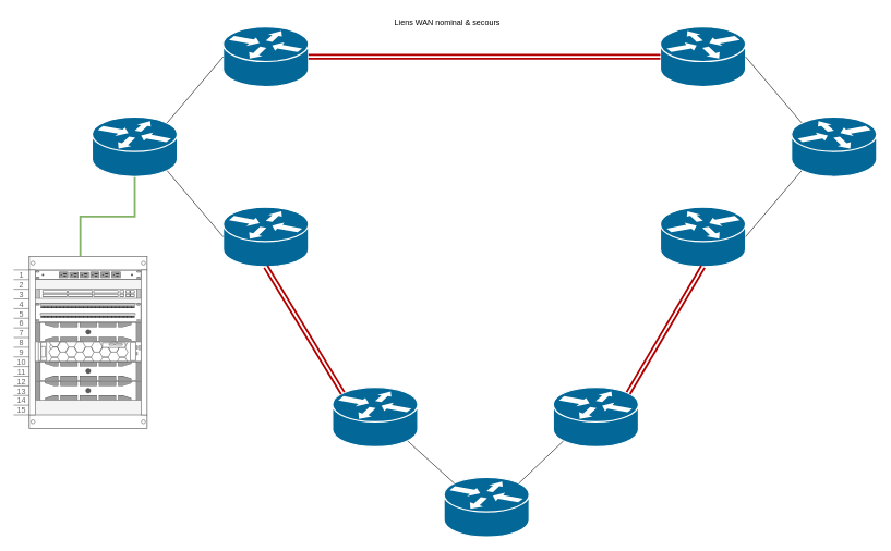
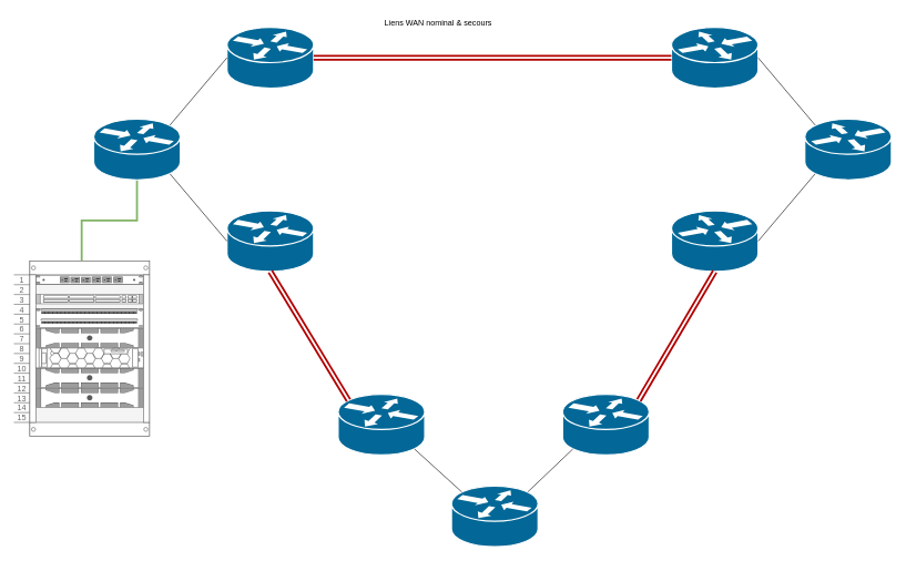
  <mxCell id="0" />
  <mxCell id="1" parent="0" />
  <mxCell id="2" value="" style="strokeColor=#666666;html=1;verticalLabelPosition=bottom;labelBackgroundColor=#ffffff;verticalAlign=top;outlineConnect=0;shadow=0;dashed=0;shape=mxgraph.rackGeneral.rackCabinet3;fillColor2=#f4f4f4;container=1;collapsible=0;childLayout=rack;allowGaps=1;marginLeft=33;marginRight=9;marginTop=21;marginBottom=22;textColor=#666666;numDisp=ascend;" vertex="1" parent="1"><mxGeometry x="20" y="392" width="204" height="260" as="geometry" /></mxCell>
  <mxCell id="3" value="" style="strokeColor=#666666;html=1;labelPosition=right;align=left;spacingLeft=15;shadow=0;dashed=0;outlineConnect=0;shape=mxgraph.rack.dell.power_strip;" vertex="1" parent="2"><mxGeometry x="33" y="21" width="162" height="15" as="geometry" /></mxCell>
  <mxCell id="4" value="" style="shape=mxgraph.rack.cisco.cisco_catalyst_4948_switch;html=1;labelPosition=right;align=left;spacingLeft=15;dashed=0;shadow=0;fillColor=#ffffff;" vertex="1" parent="2"><mxGeometry x="33" y="50" width="162" height="15" as="geometry" /></mxCell>
  <mxCell id="5" value="" style="strokeColor=#666666;html=1;labelPosition=right;align=left;spacingLeft=15;shadow=0;dashed=0;outlineConnect=0;shape=mxgraph.rack.general.cat5e_enhanced_patch_panel_48_ports;" vertex="1" parent="2"><mxGeometry x="33" y="71" width="162" height="30" as="geometry" /></mxCell>
  <mxCell id="6" value="" style="strokeColor=#666666;html=1;labelPosition=right;align=left;spacingLeft=15;shadow=0;dashed=0;outlineConnect=0;shape=mxgraph.rack.dell.dell_poweredge_2u;" vertex="1" parent="2"><mxGeometry x="33" y="101" width="162" height="30" as="geometry" /></mxCell>
  <mxCell id="7" value="" style="strokeColor=#666666;html=1;labelPosition=right;align=left;spacingLeft=15;shadow=0;dashed=0;outlineConnect=0;shape=mxgraph.rack.dell.poweredge_r730xd;" vertex="1" parent="2"><mxGeometry x="33" y="191" width="162" height="30" as="geometry" /></mxCell>
  <mxCell id="8" value="" style="strokeColor=#666666;html=1;labelPosition=right;align=left;spacingLeft=15;shadow=0;dashed=0;outlineConnect=0;shape=mxgraph.rack.dell.poweredge_r730;" vertex="1" parent="2"><mxGeometry x="33" y="161" width="162" height="30" as="geometry" /></mxCell>
  <mxCell id="9" value="" style="strokeColor=#666666;html=1;labelPosition=right;align=left;spacingLeft=15;shadow=0;dashed=0;outlineConnect=0;shape=mxgraph.rack.dell.poweredge_r840;" vertex="1" parent="2"><mxGeometry x="33" y="131" width="162" height="30" as="geometry" /></mxCell>
  <mxCell id="10" style="edgeStyle=orthogonalEdgeStyle;rounded=0;orthogonalLoop=1;jettySize=auto;html=1;exitX=0.5;exitY=1;exitDx=0;exitDy=0;exitPerimeter=0;endArrow=none;endFill=0;strokeWidth=3;fillColor=#d5e8d4;strokeColor=#82b366;" edge="1" parent="1" source="11" target="2"><mxGeometry relative="1" as="geometry" /></mxCell>
  <mxCell id="11" value="" style="shape=mxgraph.cisco.routers.router;sketch=0;html=1;pointerEvents=1;dashed=0;fillColor=#036897;strokeColor=#ffffff;strokeWidth=2;verticalLabelPosition=bottom;verticalAlign=top;align=center;outlineConnect=0;movable=1;resizable=1;rotatable=1;deletable=1;editable=1;locked=0;connectable=1;container=0;" vertex="1" parent="1"><mxGeometry x="140" y="178.675" width="130.362" height="91.411" as="geometry" /></mxCell>
  <mxCell id="12" value="" style="shape=mxgraph.cisco.routers.router;sketch=0;html=1;pointerEvents=1;dashed=0;fillColor=#036897;strokeColor=#ffffff;strokeWidth=2;verticalLabelPosition=bottom;verticalAlign=top;align=center;outlineConnect=0;movable=1;resizable=1;rotatable=1;deletable=1;editable=1;locked=0;connectable=1;container=0;" vertex="1" parent="1"><mxGeometry x="340.557" y="40.697" width="130.362" height="91.411" as="geometry" /></mxCell>
  <mxCell id="13" value="" style="shape=mxgraph.cisco.routers.router;sketch=0;html=1;pointerEvents=1;dashed=0;fillColor=#036897;strokeColor=#ffffff;strokeWidth=2;verticalLabelPosition=bottom;verticalAlign=top;align=center;outlineConnect=0;movable=1;resizable=1;rotatable=1;deletable=1;editable=1;locked=0;connectable=1;container=0;" vertex="1" parent="1"><mxGeometry x="340.557" y="316.654" width="130.362" height="91.411" as="geometry" /></mxCell>
  <mxCell id="14" style="rounded=0;orthogonalLoop=1;jettySize=auto;html=1;exitX=0.88;exitY=0.9;exitDx=0;exitDy=0;exitPerimeter=0;entryX=0;entryY=0.5;entryDx=0;entryDy=0;entryPerimeter=0;endArrow=none;endFill=0;movable=1;resizable=1;rotatable=1;deletable=1;editable=1;locked=0;connectable=1;" edge="1" parent="1" source="11" target="13"><mxGeometry relative="1" as="geometry" /></mxCell>
  <mxCell id="15" style="rounded=0;orthogonalLoop=1;jettySize=auto;html=1;exitX=0.88;exitY=0.1;exitDx=0;exitDy=0;exitPerimeter=0;entryX=0;entryY=0.5;entryDx=0;entryDy=0;entryPerimeter=0;endArrow=none;endFill=0;movable=1;resizable=1;rotatable=1;deletable=1;editable=1;locked=0;connectable=1;" edge="1" parent="1" source="11" target="12"><mxGeometry relative="1" as="geometry" /></mxCell>
  <mxCell id="16" value="" style="shape=mxgraph.cisco.routers.router;sketch=0;html=1;pointerEvents=1;dashed=0;fillColor=#036897;strokeColor=#ffffff;strokeWidth=2;verticalLabelPosition=bottom;verticalAlign=top;align=center;outlineConnect=0;flipH=1;flipV=0;movable=1;resizable=1;rotatable=1;deletable=1;editable=1;locked=0;connectable=1;container=0;" vertex="1" parent="1"><mxGeometry x="1209.638" y="178.675" width="130.362" height="91.411" as="geometry" /></mxCell>
  <mxCell id="17" value="" style="shape=mxgraph.cisco.routers.router;sketch=0;html=1;pointerEvents=1;dashed=0;fillColor=#036897;strokeColor=#ffffff;strokeWidth=2;verticalLabelPosition=bottom;verticalAlign=top;align=center;outlineConnect=0;flipH=1;flipV=0;movable=1;resizable=1;rotatable=1;deletable=1;editable=1;locked=0;connectable=1;container=0;" vertex="1" parent="1"><mxGeometry x="1009.081" y="40.697" width="130.362" height="91.411" as="geometry" /></mxCell>
  <mxCell id="18" value="" style="shape=mxgraph.cisco.routers.router;sketch=0;html=1;pointerEvents=1;dashed=0;fillColor=#036897;strokeColor=#ffffff;strokeWidth=2;verticalLabelPosition=bottom;verticalAlign=top;align=center;outlineConnect=0;flipH=1;flipV=0;movable=1;resizable=1;rotatable=1;deletable=1;editable=1;locked=0;connectable=1;container=0;" vertex="1" parent="1"><mxGeometry x="1009.081" y="316.654" width="130.362" height="91.411" as="geometry" /></mxCell>
  <mxCell id="19" style="rounded=0;orthogonalLoop=1;jettySize=auto;html=1;exitX=0.88;exitY=0.9;exitDx=0;exitDy=0;exitPerimeter=0;entryX=0;entryY=0.5;entryDx=0;entryDy=0;entryPerimeter=0;endArrow=none;endFill=0;movable=1;resizable=1;rotatable=1;deletable=1;editable=1;locked=0;connectable=1;" edge="1" parent="1" source="16" target="18"><mxGeometry relative="1" as="geometry" /></mxCell>
  <mxCell id="20" style="rounded=0;orthogonalLoop=1;jettySize=auto;html=1;exitX=1;exitY=0.5;exitDx=0;exitDy=0;exitPerimeter=0;endArrow=none;endFill=0;shape=link;fillColor=#e51400;strokeColor=#B20000;strokeWidth=3;movable=1;resizable=1;rotatable=1;deletable=1;editable=1;locked=0;connectable=1;" edge="1" parent="1" source="12" target="17"><mxGeometry relative="1" as="geometry" /></mxCell>
  <mxCell id="21" style="rounded=0;orthogonalLoop=1;jettySize=auto;html=1;exitX=0.88;exitY=0.1;exitDx=0;exitDy=0;exitPerimeter=0;entryX=0;entryY=0.5;entryDx=0;entryDy=0;entryPerimeter=0;endArrow=none;endFill=0;movable=1;resizable=1;rotatable=1;deletable=1;editable=1;locked=0;connectable=1;" edge="1" parent="1" source="16" target="17"><mxGeometry relative="1" as="geometry" /></mxCell>
  <mxCell id="22" value="" style="shape=mxgraph.cisco.routers.router;sketch=0;html=1;pointerEvents=1;dashed=0;fillColor=#036897;strokeColor=#ffffff;strokeWidth=2;verticalLabelPosition=bottom;verticalAlign=top;align=center;outlineConnect=0;movable=1;resizable=1;rotatable=1;deletable=1;editable=1;locked=0;connectable=1;container=0;" vertex="1" parent="1"><mxGeometry x="507.688" y="592.611" width="130.362" height="91.411" as="geometry" /></mxCell>
  <mxCell id="23" value="" style="shape=mxgraph.cisco.routers.router;sketch=0;html=1;pointerEvents=1;dashed=0;fillColor=#036897;strokeColor=#ffffff;strokeWidth=2;verticalLabelPosition=bottom;verticalAlign=top;align=center;outlineConnect=0;movable=1;resizable=1;rotatable=1;deletable=1;editable=1;locked=0;connectable=1;container=0;" vertex="1" parent="1"><mxGeometry x="845.292" y="592.611" width="130.362" height="91.411" as="geometry" /></mxCell>
  <mxCell id="24" value="" style="shape=mxgraph.cisco.routers.router;sketch=0;html=1;pointerEvents=1;dashed=0;fillColor=#036897;strokeColor=#ffffff;strokeWidth=2;verticalLabelPosition=bottom;verticalAlign=top;align=center;outlineConnect=0;movable=1;resizable=1;rotatable=1;deletable=1;editable=1;locked=0;connectable=1;container=0;" vertex="1" parent="1"><mxGeometry x="678.162" y="730.589" width="130.362" height="91.411" as="geometry" /></mxCell>
  <mxCell id="25" style="rounded=0;orthogonalLoop=1;jettySize=auto;html=1;exitX=0.88;exitY=0.9;exitDx=0;exitDy=0;exitPerimeter=0;entryX=0.12;entryY=0.1;entryDx=0;entryDy=0;entryPerimeter=0;endArrow=none;endFill=0;movable=1;resizable=1;rotatable=1;deletable=1;editable=1;locked=0;connectable=1;" edge="1" parent="1" source="22" target="24"><mxGeometry relative="1" as="geometry" /></mxCell>
  <mxCell id="26" style="rounded=0;orthogonalLoop=1;jettySize=auto;html=1;exitX=0.12;exitY=0.9;exitDx=0;exitDy=0;exitPerimeter=0;entryX=0.88;entryY=0.1;entryDx=0;entryDy=0;entryPerimeter=0;endArrow=none;endFill=0;movable=1;resizable=1;rotatable=1;deletable=1;editable=1;locked=0;connectable=1;" edge="1" parent="1" source="23" target="24"><mxGeometry relative="1" as="geometry" /></mxCell>
  <mxCell id="27" style="rounded=0;orthogonalLoop=1;jettySize=auto;html=1;exitX=0.5;exitY=1;exitDx=0;exitDy=0;exitPerimeter=0;entryX=0.12;entryY=0.1;entryDx=0;entryDy=0;entryPerimeter=0;endArrow=none;endFill=0;shape=link;fillColor=#e51400;strokeColor=#B20000;strokeWidth=3;movable=1;resizable=1;rotatable=1;deletable=1;editable=1;locked=0;connectable=1;" edge="1" parent="1" source="13" target="22"><mxGeometry relative="1" as="geometry" /></mxCell>
  <mxCell id="28" style="rounded=0;orthogonalLoop=1;jettySize=auto;html=1;exitX=0.5;exitY=1;exitDx=0;exitDy=0;exitPerimeter=0;entryX=0.88;entryY=0.1;entryDx=0;entryDy=0;entryPerimeter=0;endArrow=none;endFill=0;shape=link;fillColor=#e51400;strokeColor=#B20000;strokeWidth=3;movable=1;resizable=1;rotatable=1;deletable=1;editable=1;locked=0;connectable=1;" edge="1" parent="1" source="18" target="23"><mxGeometry relative="1" as="geometry" /></mxCell>
- <mxCell id="29" value="&lt;div&gt;Liens WAN nominal &amp;amp; secours&lt;/div&gt;" style="text;html=1;align=center;verticalAlign=middle;resizable=1;points=[];autosize=1;strokeColor=none;fillColor=none;movable=1;rotatable=1;deletable=1;editable=1;locked=0;connectable=1;container=0;" vertex="1" parent="1"><mxGeometry x="592.925" y="20" width="180" height="30" as="geometry" /></mxCell>
+ <mxCell id="29" value="&lt;div&gt;Liens WAN nominal &amp;amp; secours&lt;/div&gt;" style="text;html=1;align=center;verticalAlign=middle;resizable=1;points=[];autosize=1;strokeColor=none;fillColor=none;movable=1;rotatable=1;deletable=1;editable=1;locked=0;connectable=1;container=0;" vertex="1" parent="1"><mxGeometry x="567.925" y="20" width="180" height="30" as="geometry" /></mxCell>
